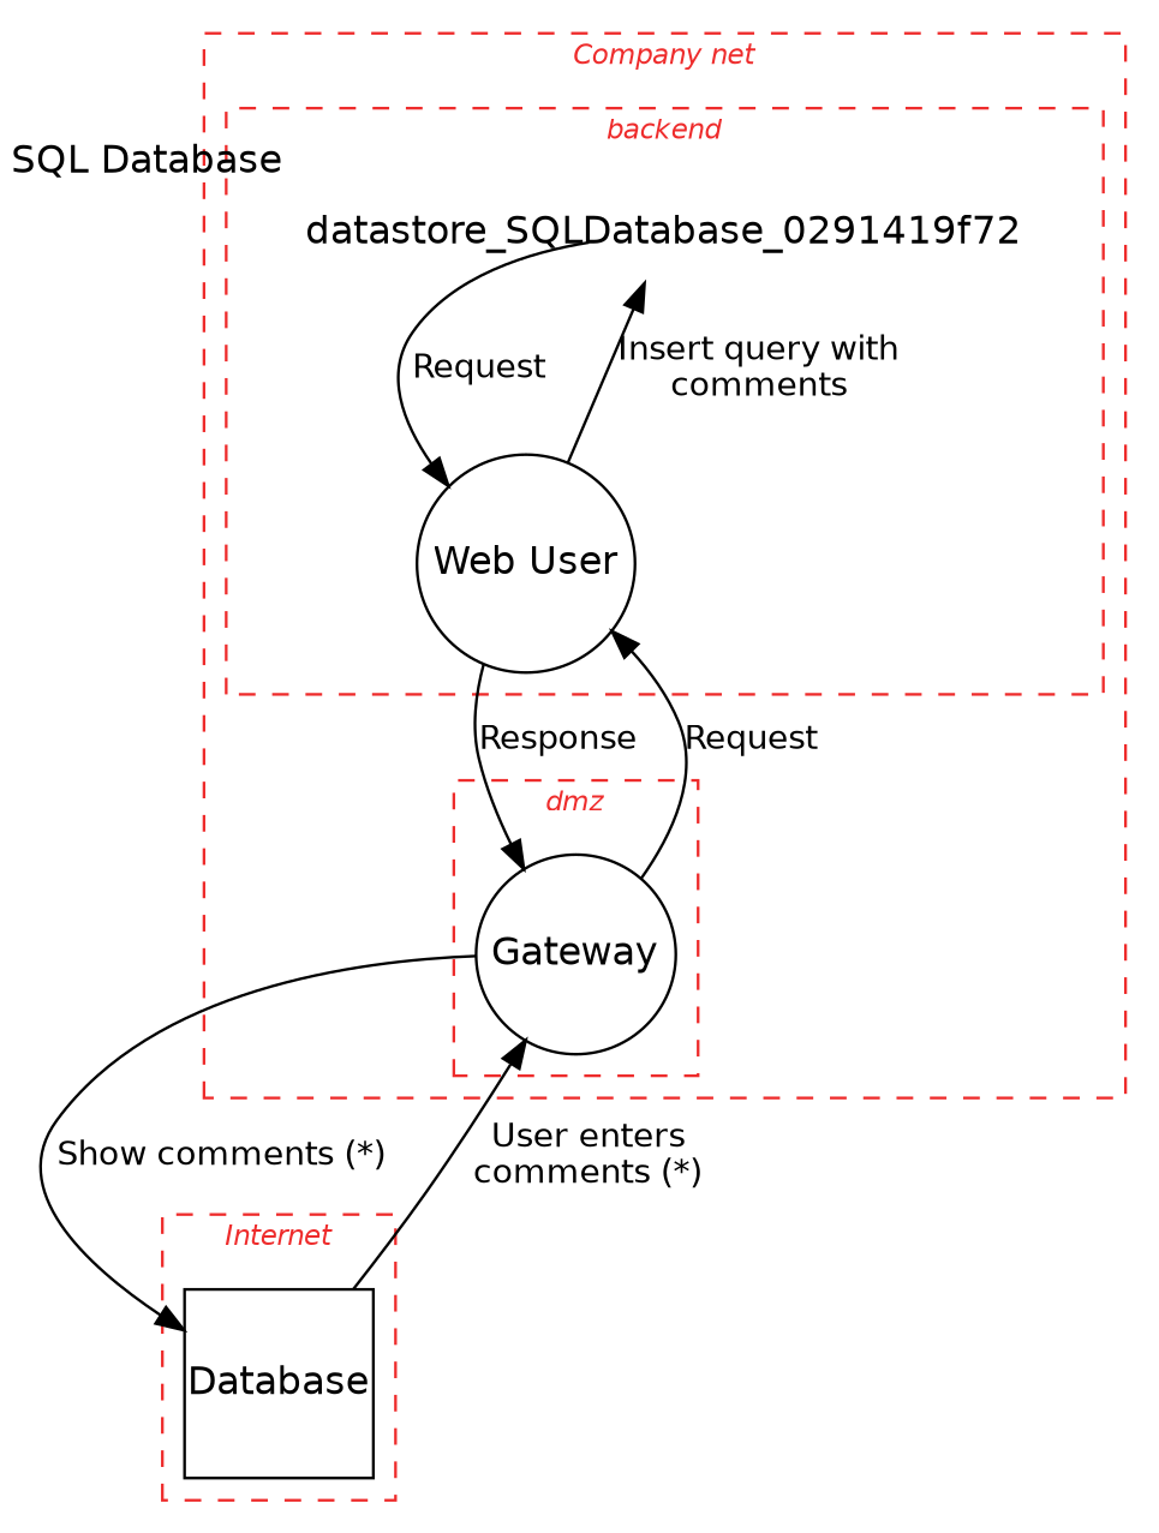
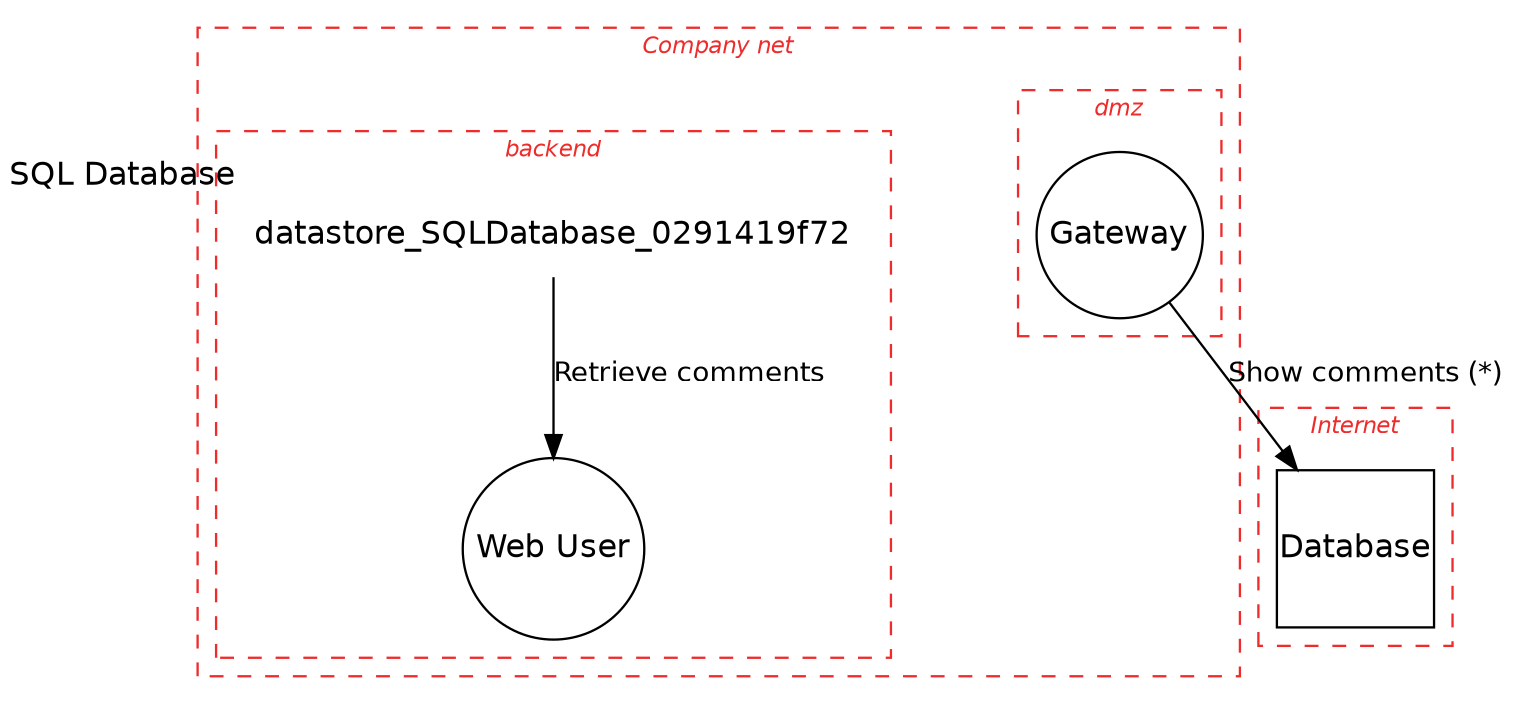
  digraph {
    fontname="DejaVu Sans"
    fontsize=20
    labelloc=t
    nodesep=1
    node [color=black fontcolor=black fontname="DejaVu Sans" fontsize=14 rankdir=lr shape=circle margin=0.02]
    edge [arrowtail=onormal color=black dir=forward fontcolor=black fontname="DejaVu Sans" fontsize=12 shape=none]
    datastore_SQLDatabase_0291419f72 [fixedsize=shape shape=none xlabel="SQL Database" margin=""]
    n2 [label="Web User"]
    n3 [label=Gateway]
    n4 [label=Database shape=square]
    subgraph cluster_1 {
      color=firebrick2
      fontcolor=firebrick2
      fontsize=10
      label=<<i>Company net</i>>
      style=dashed
      subgraph cluster_2 {
        color=firebrick2
        fontcolor=firebrick2
        fontsize=10
        label=<<i>backend</i>>
        style=dashed
        datastore_SQLDatabase_0291419f72
        n2
      }
      subgraph cluster_3 {
        color=firebrick2
        fontcolor=firebrick2
        fontsize=10
        label=<<i>dmz</i>>
        style=dashed
        n3
      }
    }
    subgraph cluster_4 {
      color=firebrick2
      fontcolor=firebrick2
      fontsize=10
      label=<<i>Internet</i>>
      style=dashed
      n4
    }
-   datastore_SQLDatabase_0291419f72 -> n2 [label=Request]
-   n2 -> datastore_SQLDatabase_0291419f72 [label="Insert query with\ncomments"]
-   n2 -> n3 [label=Response]
-   n3 -> n2 [label=Request]
+   datastore_SQLDatabase_0291419f72 -> n2 [label="Retrieve comments"]
    n3 -> n4 [label="Show comments (*)"]
-   n4 -> n3 [label="User enters\ncomments (*)"]
  }
